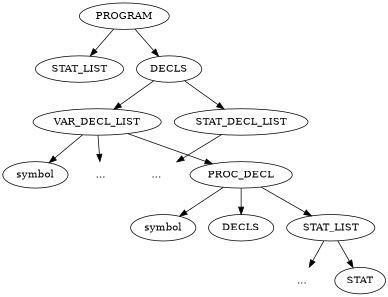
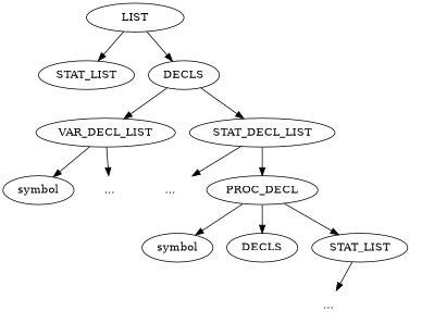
  digraph {
    ordering=out
    n1 [label=symbol]
    n2 [label=symbol]
    n3 [label="..." shape=plaintext]
    n4 [label="..." shape=plaintext]
    n5 [label="..." shape=plaintext]
    n6 [label=DECLS]
    n7 [label=STAT_LIST]
-   PROGRAM
+   PROGRAM [label=LIST]
    DECLS
    VAR_DECL_LIST
    n11 [label=STAT_DECL_LIST]
    PROC_DECL
    STAT_LIST
-   n14 [label=STAT]
    PROGRAM -> n7
    PROGRAM -> DECLS
    DECLS -> VAR_DECL_LIST
    DECLS -> n11
    VAR_DECL_LIST -> n1
    VAR_DECL_LIST -> n3
    n11 -> n4
-   VAR_DECL_LIST -> PROC_DECL
+   n11 -> PROC_DECL
    PROC_DECL -> n2
    PROC_DECL -> n6
    PROC_DECL -> STAT_LIST
    STAT_LIST -> n5
-   STAT_LIST -> n14
  }
